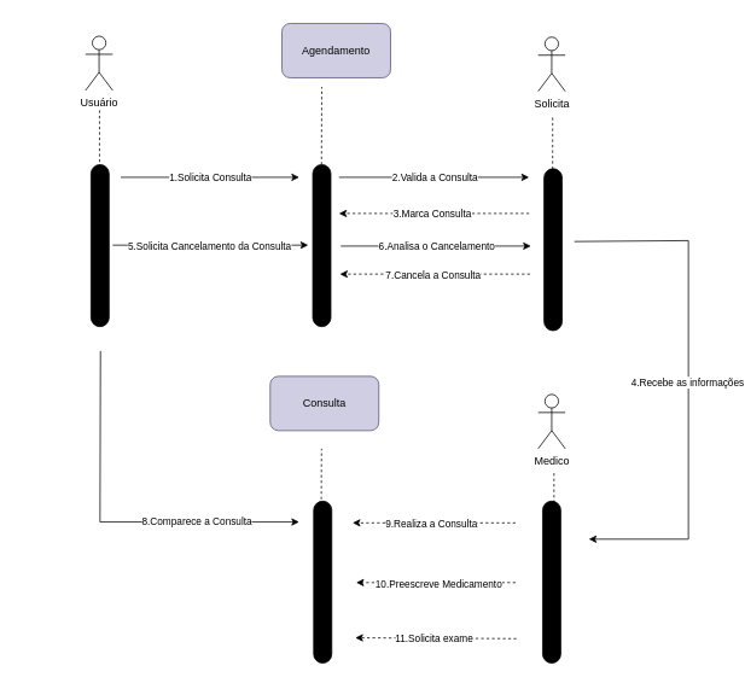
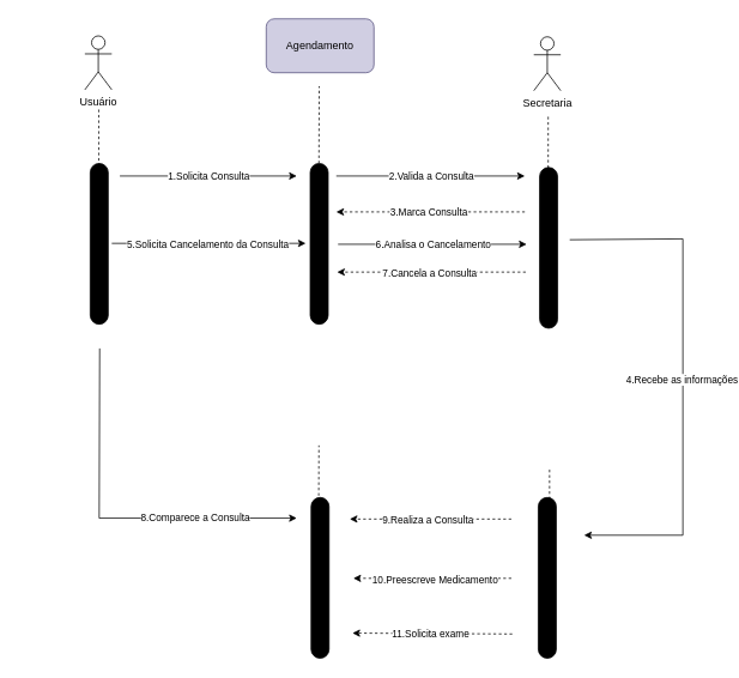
  <mxCell id="0" />
  <mxCell id="1" parent="0" />
  <mxCell id="2" value="" style="endArrow=classic;html=1;rounded=0;" edge="1" parent="1"><mxGeometry width="50" height="50" relative="1" as="geometry"><mxPoint x="124" y="270" as="sourcePoint" /><mxPoint x="340" y="270" as="targetPoint" /></mxGeometry></mxCell>
  <mxCell id="3" value="Usuário" style="shape=umlActor;verticalLabelPosition=bottom;verticalAlign=top;html=1;outlineConnect=0;" vertex="1" parent="1"><mxGeometry x="94" y="39" width="30" height="60" as="geometry" /></mxCell>
- <mxCell id="4" value="Agendamento" style="rounded=1;whiteSpace=wrap;html=1;fillColor=#d0cee2;strokeColor=#56517e;" vertex="1" parent="1"><mxGeometry x="311" y="25" width="120" height="60" as="geometry" /></mxCell>
+ <mxCell id="4" value="Agendamento" style="rounded=1;whiteSpace=wrap;html=1;fillColor=#d0cee2;strokeColor=#56517e;" vertex="1" parent="1"><mxGeometry x="296" y="20" width="120" height="60" as="geometry" /></mxCell>
  <mxCell id="5" value="" style="rounded=1;whiteSpace=wrap;html=1;rotation=90;fillColor=#000000;arcSize=50;" vertex="1" parent="1"><mxGeometry x="20.5" y="260.5" width="179" height="20" as="geometry" /></mxCell>
  <mxCell id="6" value="" style="rounded=1;whiteSpace=wrap;html=1;rotation=90;fillColor=#000000;arcSize=50;" vertex="1" parent="1"><mxGeometry x="265.5" y="260.5" width="179" height="20" as="geometry" /></mxCell>
  <mxCell id="7" value="" style="endArrow=none;dashed=1;html=1;rounded=0;" edge="1" parent="1"><mxGeometry width="50" height="50" relative="1" as="geometry"><mxPoint x="109.5" y="190" as="sourcePoint" /><mxPoint x="109.5" y="120" as="targetPoint" /></mxGeometry></mxCell>
  <mxCell id="8" value="" style="endArrow=none;dashed=1;html=1;rounded=0;" edge="1" parent="1"><mxGeometry width="50" height="50" relative="1" as="geometry"><mxPoint x="354.665" y="181" as="sourcePoint" /><mxPoint x="355" y="95" as="targetPoint" /></mxGeometry></mxCell>
- <mxCell id="9" value="Solicita" style="shape=umlActor;verticalLabelPosition=bottom;verticalAlign=top;html=1;outlineConnect=0;" vertex="1" parent="1"><mxGeometry x="594" y="40" width="30" height="60" as="geometry" /></mxCell>
- <mxCell id="10" value="Medico" style="shape=umlActor;verticalLabelPosition=bottom;verticalAlign=top;html=1;outlineConnect=0;" vertex="1" parent="1"><mxGeometry x="594" y="435" width="30" height="60" as="geometry" /></mxCell>
+ <mxCell id="9" value="Secretaria" style="shape=umlActor;verticalLabelPosition=bottom;verticalAlign=top;html=1;outlineConnect=0;" vertex="1" parent="1"><mxGeometry x="594" y="40" width="30" height="60" as="geometry" /></mxCell>
  <mxCell id="11" value="" style="endArrow=classic;html=1;rounded=0;" edge="1" parent="1"><mxGeometry width="50" height="50" relative="1" as="geometry"><mxPoint x="133" y="195" as="sourcePoint" /><mxPoint x="330" y="195" as="targetPoint" /></mxGeometry></mxCell>
  <mxCell id="12" value="1.Solicita Consulta" style="edgeLabel;html=1;align=center;verticalAlign=middle;resizable=0;points=[];" vertex="1" connectable="0" parent="11"><mxGeometry x="0.05" y="-4" relative="1" as="geometry"><mxPoint x="-5" y="-4" as="offset" /></mxGeometry></mxCell>
  <mxCell id="13" value="" style="rounded=1;whiteSpace=wrap;html=1;rotation=90;fillColor=#000000;arcSize=50;" vertex="1" parent="1"><mxGeometry x="521" y="265" width="179" height="20" as="geometry" /></mxCell>
  <mxCell id="14" value="" style="endArrow=none;dashed=1;html=1;rounded=0;" edge="1" parent="1"><mxGeometry width="50" height="50" relative="1" as="geometry"><mxPoint x="610" y="198" as="sourcePoint" /><mxPoint x="610" y="128" as="targetPoint" /></mxGeometry></mxCell>
  <mxCell id="15" value="" style="endArrow=classic;html=1;rounded=0;dashed=1;" edge="1" parent="1"><mxGeometry width="50" height="50" relative="1" as="geometry"><mxPoint x="584" y="235" as="sourcePoint" /><mxPoint x="374" y="235" as="targetPoint" /></mxGeometry></mxCell>
  <mxCell id="16" value="3.Marca Consulta" style="edgeLabel;html=1;align=center;verticalAlign=middle;resizable=0;points=[];" vertex="1" connectable="0" parent="15"><mxGeometry y="3" relative="1" as="geometry"><mxPoint x="-3" y="-4" as="offset" /></mxGeometry></mxCell>
  <mxCell id="17" value="" style="endArrow=classic;html=1;rounded=0;" edge="1" parent="1"><mxGeometry width="50" height="50" relative="1" as="geometry"><mxPoint x="374" y="195" as="sourcePoint" /><mxPoint x="584" y="195" as="targetPoint" /></mxGeometry></mxCell>
  <mxCell id="18" value="2.Valida a Consulta" style="edgeLabel;html=1;align=center;verticalAlign=middle;resizable=0;points=[];" vertex="1" connectable="0" parent="17"><mxGeometry x="-0.086" y="-5" relative="1" as="geometry"><mxPoint x="9" y="-5" as="offset" /></mxGeometry></mxCell>
  <mxCell id="19" value="" style="endArrow=classic;html=1;rounded=0;" edge="1" parent="1"><mxGeometry width="50" height="50" relative="1" as="geometry"><mxPoint x="160" y="270" as="sourcePoint" /><mxPoint x="280" y="270" as="targetPoint" /></mxGeometry></mxCell>
  <mxCell id="20" value="5.Solicita Cancelamento da Consulta" style="edgeLabel;html=1;align=center;verticalAlign=middle;resizable=0;points=[];" vertex="1" connectable="0" parent="19"><mxGeometry x="0.05" y="-4" relative="1" as="geometry"><mxPoint x="7" y="-4" as="offset" /></mxGeometry></mxCell>
  <mxCell id="21" value="" style="endArrow=classic;html=1;rounded=0;" edge="1" parent="1"><mxGeometry width="50" height="50" relative="1" as="geometry"><mxPoint x="376" y="271.02" as="sourcePoint" /><mxPoint x="586" y="271.02" as="targetPoint" /></mxGeometry></mxCell>
  <mxCell id="22" value="6.Analisa o Cancelamento" style="edgeLabel;html=1;align=center;verticalAlign=middle;resizable=0;points=[];" vertex="1" connectable="0" parent="21"><mxGeometry x="-0.086" y="-5" relative="1" as="geometry"><mxPoint x="9" y="-5" as="offset" /></mxGeometry></mxCell>
  <mxCell id="23" value="" style="endArrow=classic;html=1;rounded=0;dashed=1;" edge="1" parent="1"><mxGeometry width="50" height="50" relative="1" as="geometry"><mxPoint x="585" y="302" as="sourcePoint" /><mxPoint x="375" y="302" as="targetPoint" /></mxGeometry></mxCell>
  <mxCell id="24" value="7.Cancela a Consulta" style="edgeLabel;html=1;align=center;verticalAlign=middle;resizable=0;points=[];" vertex="1" connectable="0" parent="23"><mxGeometry y="3" relative="1" as="geometry"><mxPoint x="-3" y="-2" as="offset" /></mxGeometry></mxCell>
  <mxCell id="25" value="" style="rounded=1;whiteSpace=wrap;html=1;rotation=-180;fillColor=#000000;arcSize=50;direction=south;" vertex="1" parent="1"><mxGeometry x="346" y="553" width="20" height="179" as="geometry" /></mxCell>
- <mxCell id="26" value="Consulta" style="rounded=1;whiteSpace=wrap;html=1;fillColor=#d0cee2;strokeColor=#56517e;" vertex="1" parent="1"><mxGeometry x="298" y="415" width="120" height="60" as="geometry" /></mxCell>
  <mxCell id="27" value="" style="rounded=1;whiteSpace=wrap;html=1;rotation=90;fillColor=#000000;arcSize=50;" vertex="1" parent="1"><mxGeometry x="519.5" y="632.5" width="179" height="20" as="geometry" /></mxCell>
  <mxCell id="28" value="" style="endArrow=none;dashed=1;html=1;rounded=0;" edge="1" parent="1"><mxGeometry width="50" height="50" relative="1" as="geometry"><mxPoint x="611.52" y="591" as="sourcePoint" /><mxPoint x="611.52" y="521" as="targetPoint" /></mxGeometry></mxCell>
  <mxCell id="29" value="" style="endArrow=classic;html=1;rounded=0;dashed=1;" edge="1" parent="1"><mxGeometry width="50" height="50" relative="1" as="geometry"><mxPoint x="569" y="577" as="sourcePoint" /><mxPoint x="389" y="577" as="targetPoint" /></mxGeometry></mxCell>
  <mxCell id="30" value="9.Realiza a Consulta" style="edgeLabel;html=1;align=center;verticalAlign=middle;resizable=0;points=[];" vertex="1" connectable="0" parent="29"><mxGeometry x="0.044" y="3" relative="1" as="geometry"><mxPoint y="-3" as="offset" /></mxGeometry></mxCell>
  <mxCell id="31" value="" style="endArrow=classic;html=1;rounded=0;dashed=1;" edge="1" parent="1"><mxGeometry width="50" height="50" relative="1" as="geometry"><mxPoint x="569" y="643" as="sourcePoint" /><mxPoint x="393" y="643" as="targetPoint" /></mxGeometry></mxCell>
  <mxCell id="32" value="10.Preescreve Medicamento" style="edgeLabel;html=1;align=center;verticalAlign=middle;resizable=0;points=[];" vertex="1" connectable="0" parent="31"><mxGeometry x="0.165" y="3" relative="1" as="geometry"><mxPoint x="17" y="-2" as="offset" /></mxGeometry></mxCell>
  <mxCell id="33" value="" style="endArrow=classic;html=1;rounded=0;dashed=1;" edge="1" parent="1"><mxGeometry width="50" height="50" relative="1" as="geometry"><mxPoint x="570" y="705" as="sourcePoint" /><mxPoint x="392" y="704" as="targetPoint" /></mxGeometry></mxCell>
  <mxCell id="34" value="11.Solicita exame" style="edgeLabel;html=1;align=center;verticalAlign=middle;resizable=0;points=[];" vertex="1" connectable="0" parent="33"><mxGeometry x="0.056" y="1" relative="1" as="geometry"><mxPoint x="3" y="-1" as="offset" /></mxGeometry></mxCell>
  <mxCell id="35" value="" style="endArrow=classic;html=1;rounded=0;" edge="1" parent="1"><mxGeometry width="50" height="50" relative="1" as="geometry"><mxPoint x="110.52" y="387" as="sourcePoint" /><mxPoint x="330" y="576" as="targetPoint" /><Array as="points"><mxPoint x="110" y="576" /></Array></mxGeometry></mxCell>
  <mxCell id="36" value="8.Comparece a Consulta" style="edgeLabel;html=1;align=center;verticalAlign=middle;resizable=0;points=[];" vertex="1" connectable="0" parent="35"><mxGeometry x="0.447" y="-1" relative="1" as="geometry"><mxPoint y="-2" as="offset" /></mxGeometry></mxCell>
  <mxCell id="37" value="" style="endArrow=none;dashed=1;html=1;rounded=0;" edge="1" parent="1"><mxGeometry width="50" height="50" relative="1" as="geometry"><mxPoint x="354.335" y="581" as="sourcePoint" /><mxPoint x="354.67" y="495" as="targetPoint" /></mxGeometry></mxCell>
  <mxCell id="38" value="" style="endArrow=classic;html=1;rounded=0;" edge="1" parent="1"><mxGeometry width="50" height="50" relative="1" as="geometry"><mxPoint x="634" y="266" as="sourcePoint" /><mxPoint x="650" y="595" as="targetPoint" /><Array as="points"><mxPoint x="760" y="265" /><mxPoint x="760" y="595" /></Array></mxGeometry></mxCell>
  <mxCell id="39" value="4.Recebe as informações" style="edgeLabel;html=1;align=center;verticalAlign=middle;resizable=0;points=[];" vertex="1" connectable="0" parent="38"><mxGeometry x="0.139" y="-3" relative="1" as="geometry"><mxPoint x="1" y="-39" as="offset" /></mxGeometry></mxCell>
